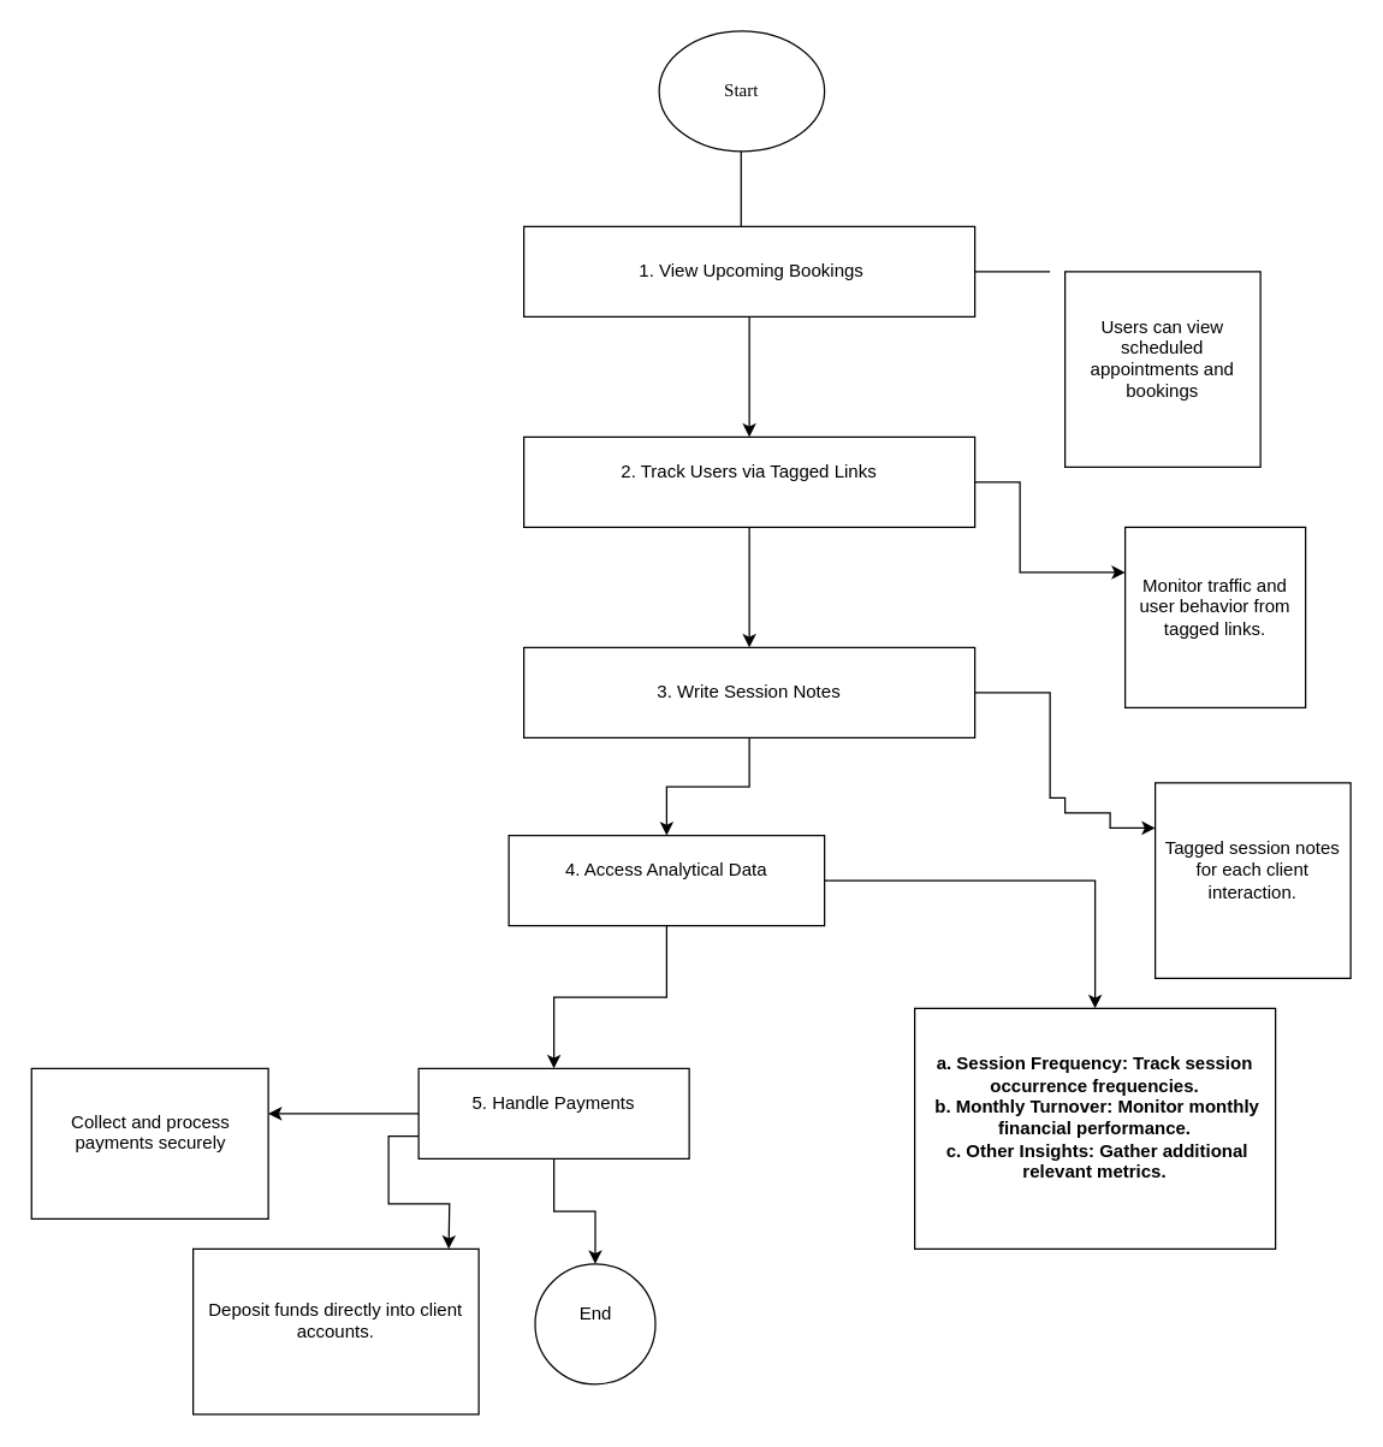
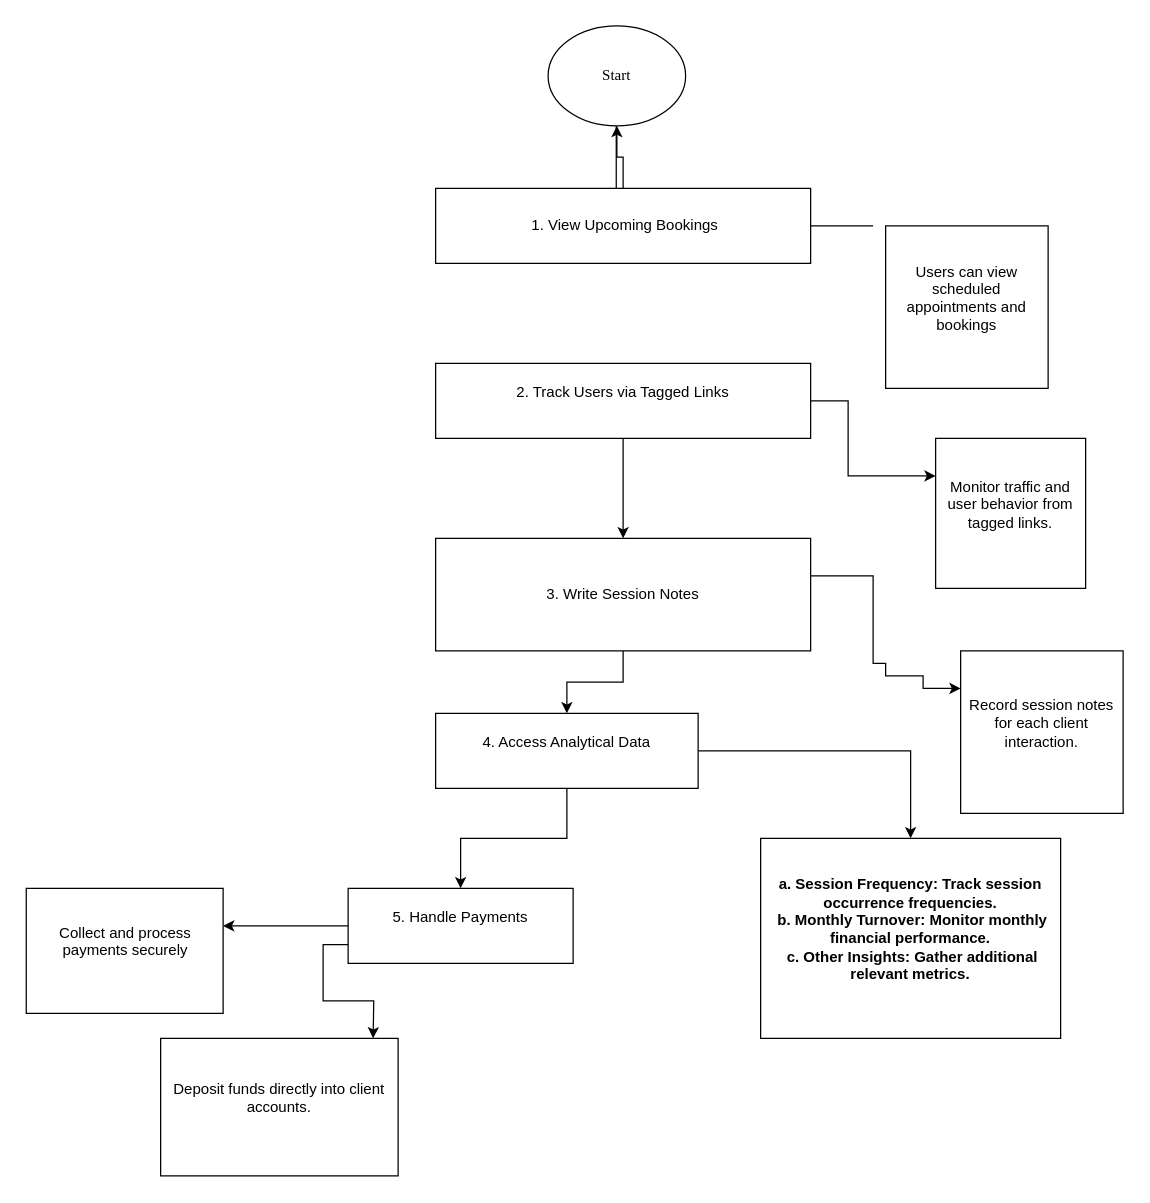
  <mxCell id="0" />
  <mxCell id="1" parent="0" />
  <mxCell id="2" value="Start" style="ellipse;whiteSpace=wrap;html=1;fontFamily=Times New Roman;" vertex="1" parent="1"><mxGeometry x="438" y="20" width="110" height="80" as="geometry" /></mxCell>
  <mxCell id="3" value="" style="endArrow=none;html=1;rounded=0;" edge="1" parent="1"><mxGeometry width="50" height="50" relative="1" as="geometry"><mxPoint x="492.5" y="150" as="sourcePoint" /><mxPoint x="492.5" y="100" as="targetPoint" /></mxGeometry></mxCell>
- <mxCell id="4" value="" style="edgeStyle=orthogonalEdgeStyle;rounded=0;orthogonalLoop=1;jettySize=auto;html=1;" edge="1" parent="1" source="5" target="10"><mxGeometry relative="1" as="geometry" /></mxCell>
+ <mxCell id="4" value="" style="edgeStyle=orthogonalEdgeStyle;rounded=0;orthogonalLoop=1;jettySize=auto;html=1;" edge="1" parent="1" source="5" target="2"><mxGeometry relative="1" as="geometry" /></mxCell>
  <mxCell id="5" value="&amp;nbsp;1. View Upcoming Bookings" style="rounded=0;whiteSpace=wrap;html=1;" vertex="1" parent="1"><mxGeometry x="348" y="150" width="300" height="60" as="geometry" /></mxCell>
  <mxCell id="6" value="" style="endArrow=none;html=1;rounded=0;entryX=1;entryY=0.5;entryDx=0;entryDy=0;" edge="1" parent="1" target="5"><mxGeometry width="50" height="50" relative="1" as="geometry"><mxPoint x="698" y="180" as="sourcePoint" /><mxPoint x="538" y="220" as="targetPoint" /><Array as="points"><mxPoint x="698" y="180" /></Array></mxGeometry></mxCell>
  <mxCell id="7" value="&#10; Users can view scheduled appointments and bookings&#10;&#10;" style="whiteSpace=wrap;html=1;aspect=fixed;" vertex="1" parent="1"><mxGeometry x="708" y="180" width="130" height="130" as="geometry" /></mxCell>
  <mxCell id="8" value="" style="edgeStyle=orthogonalEdgeStyle;rounded=0;orthogonalLoop=1;jettySize=auto;html=1;" edge="1" parent="1" source="10"><mxGeometry relative="1" as="geometry"><mxPoint x="748" y="380" as="targetPoint" /><Array as="points"><mxPoint x="678" y="320" /><mxPoint x="678" y="380" /><mxPoint x="738" y="380" /></Array></mxGeometry></mxCell>
  <mxCell id="9" value="" style="edgeStyle=orthogonalEdgeStyle;rounded=0;orthogonalLoop=1;jettySize=auto;html=1;" edge="1" parent="1" source="10" target="14"><mxGeometry relative="1" as="geometry" /></mxCell>
  <mxCell id="10" value="&#10; 2. Track Users via Tagged Links&#10;&#10;" style="whiteSpace=wrap;html=1;rounded=0;" vertex="1" parent="1"><mxGeometry x="348" y="290" width="300" height="60" as="geometry" /></mxCell>
  <mxCell id="11" value="&#10;Monitor traffic and user behavior from tagged links.&#10;&#10;" style="whiteSpace=wrap;html=1;aspect=fixed;" vertex="1" parent="1"><mxGeometry x="748" y="350" width="120" height="120" as="geometry" /></mxCell>
  <mxCell id="12" value="" style="edgeStyle=orthogonalEdgeStyle;rounded=0;orthogonalLoop=1;jettySize=auto;html=1;" edge="1" parent="1" source="14"><mxGeometry relative="1" as="geometry"><mxPoint x="768" y="550" as="targetPoint" /><Array as="points"><mxPoint x="698" y="460" /><mxPoint x="698" y="530" /><mxPoint x="708" y="530" /><mxPoint x="708" y="540" /><mxPoint x="738" y="540" /><mxPoint x="738" y="550" /></Array></mxGeometry></mxCell>
  <mxCell id="13" value="" style="edgeStyle=orthogonalEdgeStyle;rounded=0;orthogonalLoop=1;jettySize=auto;html=1;" edge="1" parent="1" source="14" target="18"><mxGeometry relative="1" as="geometry" /></mxCell>
- <mxCell id="14" value="3. Write Session Notes" style="whiteSpace=wrap;html=1;rounded=0;" vertex="1" parent="1"><mxGeometry x="348" y="430" width="300" height="60" as="geometry" /></mxCell>
- <mxCell id="15" value="&#10;Tagged session notes for each client interaction.&#10;&#10;" style="whiteSpace=wrap;html=1;aspect=fixed;" vertex="1" parent="1"><mxGeometry x="768" y="520" width="130" height="130" as="geometry" /></mxCell>
+ <mxCell id="14" value="3. Write Session Notes" style="whiteSpace=wrap;html=1;rounded=0;" vertex="1" parent="1"><mxGeometry x="348" y="430" width="300" height="90" as="geometry" /></mxCell>
+ <mxCell id="15" value="&#10;Record session notes for each client interaction.&#10;&#10;" style="whiteSpace=wrap;html=1;aspect=fixed;" vertex="1" parent="1"><mxGeometry x="768" y="520" width="130" height="130" as="geometry" /></mxCell>
  <mxCell id="16" value="" style="edgeStyle=orthogonalEdgeStyle;rounded=0;orthogonalLoop=1;jettySize=auto;html=1;" edge="1" parent="1" source="18" target="19"><mxGeometry relative="1" as="geometry" /></mxCell>
  <mxCell id="17" value="" style="edgeStyle=orthogonalEdgeStyle;rounded=0;orthogonalLoop=1;jettySize=auto;html=1;" edge="1" parent="1" source="18" target="23"><mxGeometry relative="1" as="geometry" /></mxCell>
- <mxCell id="18" value="&#10;4. Access Analytical Data&#10;&#10;" style="rounded=0;whiteSpace=wrap;html=1;" vertex="1" parent="1"><mxGeometry x="338" y="555" width="210" height="60" as="geometry" /></mxCell>
+ <mxCell id="18" value="&#10;4. Access Analytical Data&#10;&#10;" style="rounded=0;whiteSpace=wrap;html=1;" vertex="1" parent="1"><mxGeometry x="348" y="570" width="210" height="60" as="geometry" /></mxCell>
  <mxCell id="19" value="&lt;div&gt;&lt;b&gt;a. Session Frequency: Track session occurrence frequencies.&lt;/b&gt;&lt;/div&gt;&lt;div&gt;&lt;b&gt;&amp;nbsp;b. Monthly Turnover: Monitor monthly financial performance.&lt;/b&gt;&lt;/div&gt;&lt;div&gt;&lt;b&gt;&amp;nbsp;c. Other Insights: Gather additional relevant metrics.&lt;/b&gt;&lt;/div&gt;&lt;div&gt;&lt;br&gt;&lt;/div&gt;" style="rounded=0;whiteSpace=wrap;html=1;" vertex="1" parent="1"><mxGeometry x="608" y="670" width="240" height="160" as="geometry" /></mxCell>
  <mxCell id="20" value="" style="edgeStyle=orthogonalEdgeStyle;rounded=0;orthogonalLoop=1;jettySize=auto;html=1;" edge="1" parent="1" source="23"><mxGeometry relative="1" as="geometry"><mxPoint x="178" y="740" as="targetPoint" /><Array as="points"><mxPoint x="238" y="740" /><mxPoint x="238" y="740" /></Array></mxGeometry></mxCell>
  <mxCell id="21" value="" style="edgeStyle=orthogonalEdgeStyle;rounded=0;orthogonalLoop=1;jettySize=auto;html=1;exitX=0;exitY=0.75;exitDx=0;exitDy=0;" edge="1" parent="1" source="23"><mxGeometry relative="1" as="geometry"><mxPoint x="298" y="830" as="targetPoint" /></mxGeometry></mxCell>
- <mxCell id="22" value="" style="edgeStyle=orthogonalEdgeStyle;rounded=0;orthogonalLoop=1;jettySize=auto;html=1;" edge="1" parent="1" source="23" target="26"><mxGeometry relative="1" as="geometry" /></mxCell>
  <mxCell id="23" value="&#10;5. Handle Payments&#10;&#10;" style="rounded=0;whiteSpace=wrap;html=1;" vertex="1" parent="1"><mxGeometry x="278" y="710" width="180" height="60" as="geometry" /></mxCell>
  <mxCell id="24" value="&#10;Collect and process payments securely&#10;&#10;" style="whiteSpace=wrap;html=1;rounded=0;" vertex="1" parent="1"><mxGeometry x="20.5" y="710" width="157.5" height="100" as="geometry" /></mxCell>
  <mxCell id="25" value="&#10; Deposit funds directly into client accounts.&#10;&#10;" style="whiteSpace=wrap;html=1;rounded=0;" vertex="1" parent="1"><mxGeometry x="128" y="830" width="190" height="110" as="geometry" /></mxCell>
- <mxCell id="26" value="&#10;End&#10;&#10;" style="ellipse;whiteSpace=wrap;html=1;rounded=0;" vertex="1" parent="1"><mxGeometry x="355.5" y="840" width="80" height="80" as="geometry" /></mxCell>
